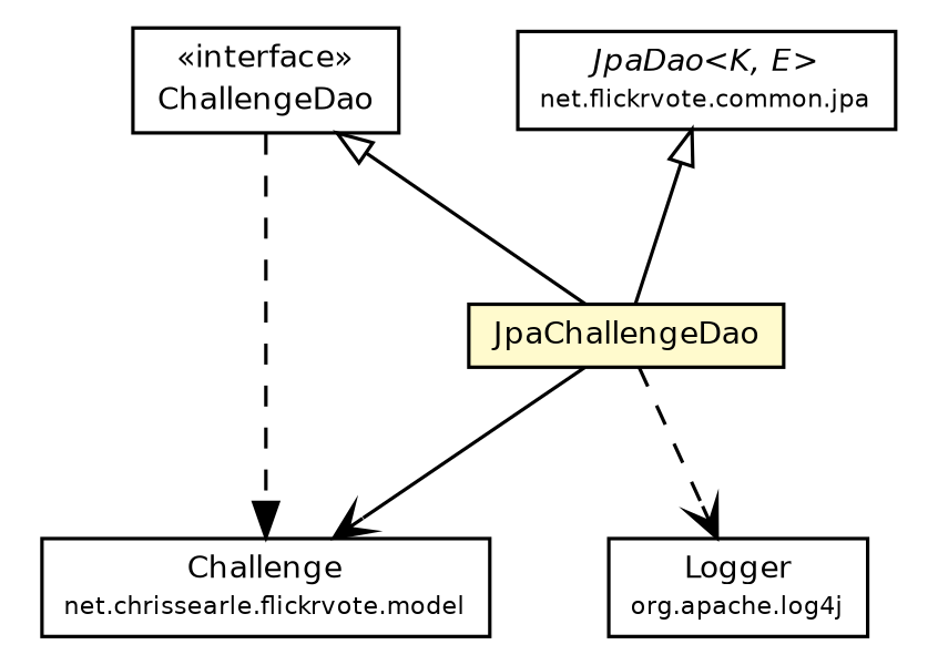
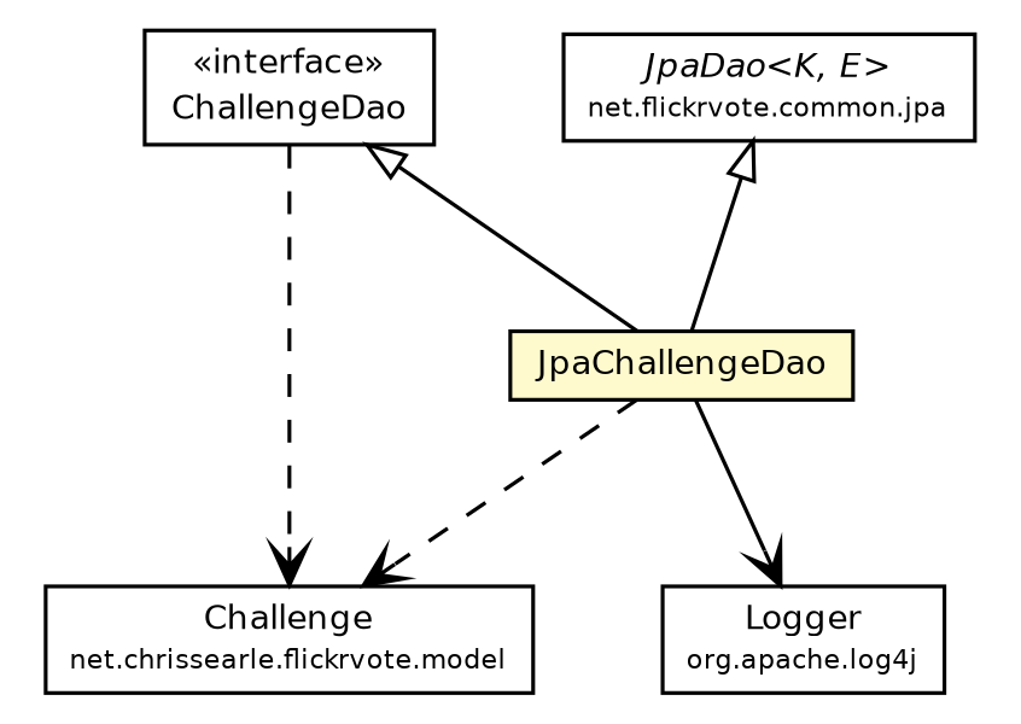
  digraph {
    node [fontcolor=black fontname=Helvetica fontsize=9.0 shape=plaintext]
    edge [arrowhead=open color=black fontcolor=black fontname=Helvetica fontsize=10.0 headport=p labelfontname=Helvetica labelfontsize=10 tailport=p]
    n1 [label=<<table border="0" cellborder="1" cellspacing="0" cellpadding="2" port="p" href="../model/Challenge.html"> 		<tr><td><table border="0" cellspacing="0" cellpadding="1"> 			<tr><td> Challenge </td></tr> 			<tr><td><font point-size="7.0"> net.chrissearle.flickrvote.model </font></td></tr> 		</table></td></tr> 		</table>>]
    n2 [label=<<table border="0" cellborder="1" cellspacing="0" cellpadding="2" port="p" bgcolor="lemonChiffon" href="./JpaChallengeDao.html"> 		<tr><td><table border="0" cellspacing="0" cellpadding="1"> 			<tr><td> JpaChallengeDao </td></tr> 		</table></td></tr> 		</table>>]
    n3 [label=<<table border="0" cellborder="1" cellspacing="0" cellpadding="2" port="p"> 		<tr><td><table border="0" cellspacing="0" cellpadding="1"> 			<tr><td> Logger </td></tr> 			<tr><td><font point-size="7.0"> org.apache.log4j </font></td></tr> 		</table></td></tr> 		</table>>]
    n4 [label=<<table border="0" cellborder="1" cellspacing="0" cellpadding="2" port="p" href="./ChallengeDao.html"> 		<tr><td><table border="0" cellspacing="0" cellpadding="1"> 			<tr><td> &laquo;interface&raquo; </td></tr> 			<tr><td> ChallengeDao </td></tr> 		</table></td></tr> 		</table>>]
    n5 [label=<<table border="0" cellborder="1" cellspacing="0" cellpadding="2" port="p"> 		<tr><td><table border="0" cellspacing="0" cellpadding="1"> 			<tr><td><font face="Helvetica-Oblique"> JpaDao&lt;K, E&gt; </font></td></tr> 			<tr><td><font point-size="7.0"> net.flickrvote.common.jpa </font></td></tr> 		</table></td></tr> 		</table>>]
-   n2 -> n1 [style=solid]
-   n2 -> n3 [style=dashed]
-   n4 -> n1 [arrowhead=normal style=dashed]
+   n2 -> n1 [style=dashed]
+   n2 -> n3
+   n4 -> n1 [style=dashed]
    n4 -> n2 [arrowtail=empty dir=back fontsize=10 style=solid arrowhead="" color="" fontcolor=""]
    n5 -> n2 [arrowtail=empty dir=back fontsize=10 arrowhead="" color="" fontcolor=""]
  }
